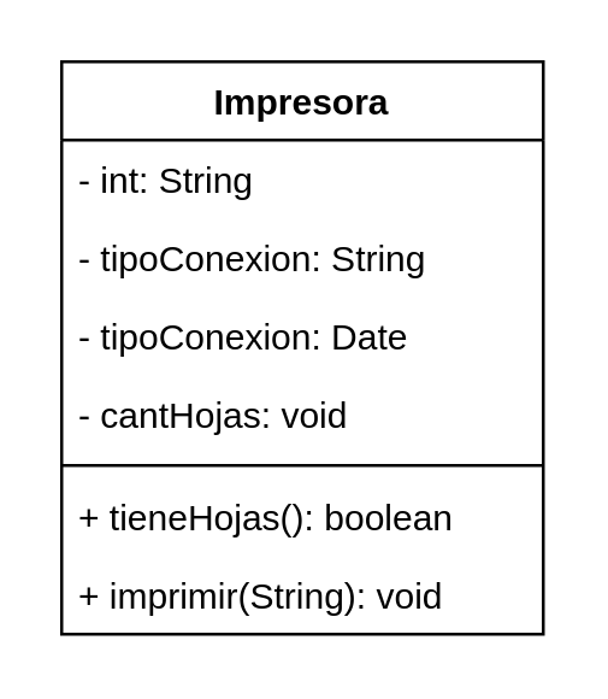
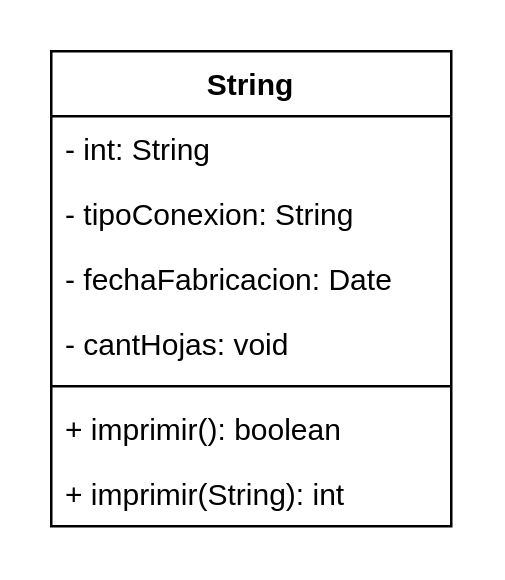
  <mxCell id="0" />
  <mxCell id="1" parent="0" />
- <mxCell id="2" value="Impresora" style="swimlane;fontStyle=1;align=center;verticalAlign=top;childLayout=stackLayout;horizontal=1;startSize=26;horizontalStack=0;resizeParent=1;resizeParentMax=0;resizeLast=0;collapsible=1;marginBottom=0;" vertex="1" parent="1"><mxGeometry x="20" y="20" width="160" height="190" as="geometry" /></mxCell>
+ <mxCell id="2" value="String" style="swimlane;fontStyle=1;align=center;verticalAlign=top;childLayout=stackLayout;horizontal=1;startSize=26;horizontalStack=0;resizeParent=1;resizeParentMax=0;resizeLast=0;collapsible=1;marginBottom=0;" vertex="1" parent="1"><mxGeometry x="20" y="20" width="160" height="190" as="geometry" /></mxCell>
  <mxCell id="3" value="- int: String" style="text;strokeColor=none;fillColor=none;align=left;verticalAlign=top;spacingLeft=4;spacingRight=4;overflow=hidden;rotatable=0;points=[[0,0.5],[1,0.5]];portConstraint=eastwest;" vertex="1" parent="2"><mxGeometry y="26" width="160" height="26" as="geometry" /></mxCell>
  <mxCell id="4" value="- tipoConexion: String" style="text;strokeColor=none;fillColor=none;align=left;verticalAlign=top;spacingLeft=4;spacingRight=4;overflow=hidden;rotatable=0;points=[[0,0.5],[1,0.5]];portConstraint=eastwest;" vertex="1" parent="2"><mxGeometry y="52" width="160" height="26" as="geometry" /></mxCell>
- <mxCell id="5" value="- tipoConexion: Date" style="text;strokeColor=none;fillColor=none;align=left;verticalAlign=top;spacingLeft=4;spacingRight=4;overflow=hidden;rotatable=0;points=[[0,0.5],[1,0.5]];portConstraint=eastwest;" vertex="1" parent="2"><mxGeometry y="78" width="160" height="26" as="geometry" /></mxCell>
+ <mxCell id="5" value="- fechaFabricacion: Date" style="text;strokeColor=none;fillColor=none;align=left;verticalAlign=top;spacingLeft=4;spacingRight=4;overflow=hidden;rotatable=0;points=[[0,0.5],[1,0.5]];portConstraint=eastwest;" vertex="1" parent="2"><mxGeometry y="78" width="160" height="26" as="geometry" /></mxCell>
  <mxCell id="6" value="- cantHojas: void" style="text;strokeColor=none;fillColor=none;align=left;verticalAlign=top;spacingLeft=4;spacingRight=4;overflow=hidden;rotatable=0;points=[[0,0.5],[1,0.5]];portConstraint=eastwest;" vertex="1" parent="2"><mxGeometry y="104" width="160" height="26" as="geometry" /></mxCell>
  <mxCell id="7" value="" style="line;strokeWidth=1;fillColor=none;align=left;verticalAlign=middle;spacingTop=-1;spacingLeft=3;spacingRight=3;rotatable=0;labelPosition=right;points=[];portConstraint=eastwest;" vertex="1" parent="2"><mxGeometry y="130" width="160" height="8" as="geometry" /></mxCell>
- <mxCell id="8" value="+ tieneHojas(): boolean" style="text;strokeColor=none;fillColor=none;align=left;verticalAlign=top;spacingLeft=4;spacingRight=4;overflow=hidden;rotatable=0;points=[[0,0.5],[1,0.5]];portConstraint=eastwest;" vertex="1" parent="2"><mxGeometry y="138" width="160" height="26" as="geometry" /></mxCell>
- <mxCell id="9" value="+ imprimir(String): void" style="text;strokeColor=none;fillColor=none;align=left;verticalAlign=top;spacingLeft=4;spacingRight=4;overflow=hidden;rotatable=0;points=[[0,0.5],[1,0.5]];portConstraint=eastwest;" vertex="1" parent="2"><mxGeometry y="164" width="160" height="26" as="geometry" /></mxCell>
+ <mxCell id="8" value="+ imprimir(): boolean" style="text;strokeColor=none;fillColor=none;align=left;verticalAlign=top;spacingLeft=4;spacingRight=4;overflow=hidden;rotatable=0;points=[[0,0.5],[1,0.5]];portConstraint=eastwest;" vertex="1" parent="2"><mxGeometry y="138" width="160" height="26" as="geometry" /></mxCell>
+ <mxCell id="9" value="+ imprimir(String): int" style="text;strokeColor=none;fillColor=none;align=left;verticalAlign=top;spacingLeft=4;spacingRight=4;overflow=hidden;rotatable=0;points=[[0,0.5],[1,0.5]];portConstraint=eastwest;" vertex="1" parent="2"><mxGeometry y="164" width="160" height="26" as="geometry" /></mxCell>
